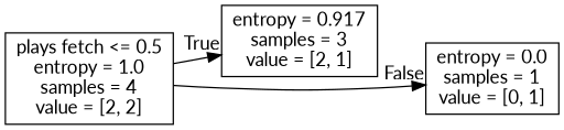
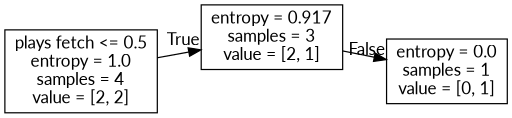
  digraph {
    fontname=Lato
    rankdir=LR
    node [fontname=Lato shape=box]
    edge [fontname=Lato labeldistance=2.5]
    n1 [label="plays fetch <= 0.5\nentropy = 1.0\nsamples = 4\nvalue = [2, 2]"]
    n2 [label="entropy = 0.917\nsamples = 3\nvalue = [2, 1]"]
    n3 [label="entropy = 0.0\nsamples = 1\nvalue = [0, 1]"]
    n1 -> n2 [headlabel=True labelangle=45]
-   n1 -> n3 [headlabel=False labelangle=-45]
+   n2 -> n3 [headlabel=False labelangle=-45]
  }
